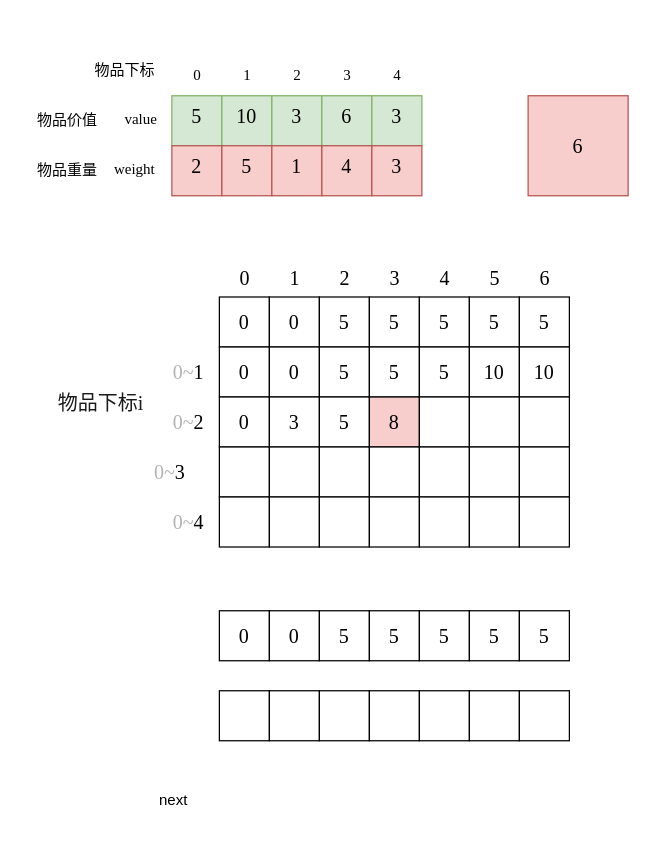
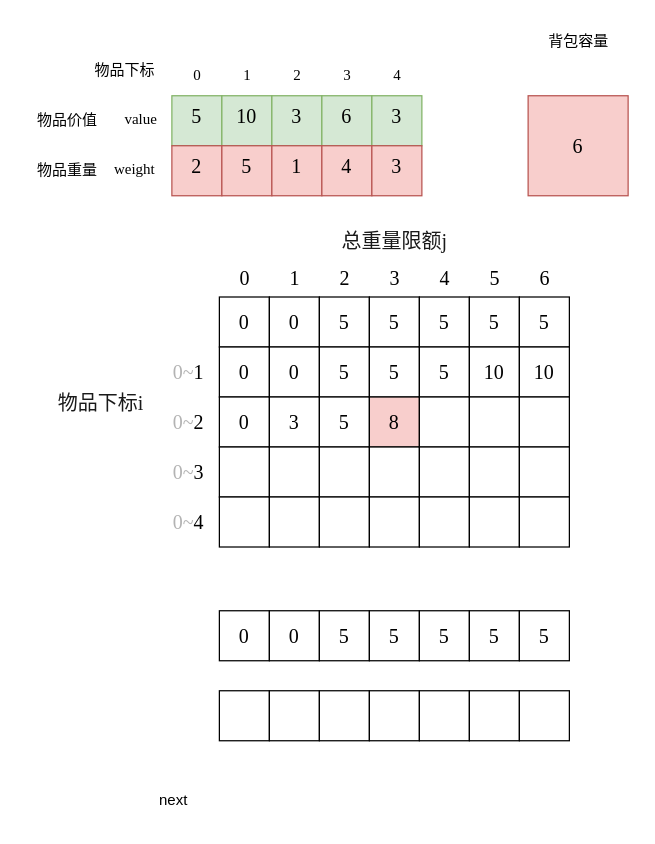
  <mxCell id="0" />
  <mxCell id="1" parent="0" />
  <mxCell id="2" value="5" style="rounded=0;whiteSpace=wrap;html=1;fillColor=#d5e8d4;strokeColor=#82b366;fontFamily=Roboto Mono;fontSize=16;verticalAlign=top;" parent="1" vertex="1"><mxGeometry x="137" y="76" width="40" height="40" as="geometry" /></mxCell>
  <mxCell id="3" value="10" style="rounded=0;whiteSpace=wrap;html=1;fillColor=#d5e8d4;strokeColor=#82b366;fontFamily=Roboto Mono;fontSize=16;verticalAlign=top;" parent="1" vertex="1"><mxGeometry x="177" y="76" width="40" height="40" as="geometry" /></mxCell>
  <mxCell id="4" value="3" style="rounded=0;whiteSpace=wrap;html=1;fillColor=#d5e8d4;strokeColor=#82b366;fontFamily=Roboto Mono;fontSize=16;verticalAlign=top;" parent="1" vertex="1"><mxGeometry x="217" y="76" width="40" height="40" as="geometry" /></mxCell>
  <mxCell id="5" value="6" style="rounded=0;whiteSpace=wrap;html=1;fillColor=#d5e8d4;strokeColor=#82b366;fontFamily=Roboto Mono;fontSize=16;verticalAlign=top;" parent="1" vertex="1"><mxGeometry x="257" y="76" width="40" height="40" as="geometry" /></mxCell>
  <mxCell id="6" value="3" style="rounded=0;whiteSpace=wrap;html=1;fillColor=#d5e8d4;strokeColor=#82b366;fontFamily=Roboto Mono;fontSize=16;verticalAlign=top;" parent="1" vertex="1"><mxGeometry x="297" y="76" width="40" height="40" as="geometry" /></mxCell>
  <mxCell id="7" value="2" style="rounded=0;whiteSpace=wrap;html=1;fillColor=#f8cecc;strokeColor=#b85450;fontFamily=Roboto Mono;fontSize=16;verticalAlign=top;" parent="1" vertex="1"><mxGeometry x="137" y="116" width="40" height="40" as="geometry" /></mxCell>
  <mxCell id="8" value="5" style="rounded=0;whiteSpace=wrap;html=1;fillColor=#f8cecc;strokeColor=#b85450;fontFamily=Roboto Mono;fontSize=16;verticalAlign=top;" parent="1" vertex="1"><mxGeometry x="177" y="116" width="40" height="40" as="geometry" /></mxCell>
  <mxCell id="9" value="1" style="rounded=0;whiteSpace=wrap;html=1;fillColor=#f8cecc;strokeColor=#b85450;fontFamily=Roboto Mono;fontSize=16;verticalAlign=top;" parent="1" vertex="1"><mxGeometry x="217" y="116" width="40" height="40" as="geometry" /></mxCell>
  <mxCell id="10" value="4" style="rounded=0;whiteSpace=wrap;html=1;fillColor=#f8cecc;strokeColor=#b85450;fontFamily=Roboto Mono;fontSize=16;verticalAlign=top;" parent="1" vertex="1"><mxGeometry x="257" y="116" width="40" height="40" as="geometry" /></mxCell>
  <mxCell id="11" value="3" style="rounded=0;whiteSpace=wrap;html=1;fillColor=#f8cecc;strokeColor=#b85450;fontFamily=Roboto Mono;fontSize=16;verticalAlign=top;" parent="1" vertex="1"><mxGeometry x="297" y="116" width="40" height="40" as="geometry" /></mxCell>
  <mxCell id="12" value="0" style="text;html=1;align=center;verticalAlign=top;resizable=0;points=[];autosize=1;strokeColor=none;fillColor=none;fontFamily=Roboto Mono;" parent="1" vertex="1"><mxGeometry x="142" y="46" width="30" height="30" as="geometry" /></mxCell>
  <mxCell id="13" value="1" style="text;html=1;align=center;verticalAlign=top;resizable=0;points=[];autosize=1;strokeColor=none;fillColor=none;fontFamily=Roboto Mono;" parent="1" vertex="1"><mxGeometry x="182" y="46" width="30" height="30" as="geometry" /></mxCell>
  <mxCell id="14" value="2" style="text;html=1;align=center;verticalAlign=top;resizable=0;points=[];autosize=1;strokeColor=none;fillColor=none;fontFamily=Roboto Mono;" parent="1" vertex="1"><mxGeometry x="222" y="46" width="30" height="30" as="geometry" /></mxCell>
  <mxCell id="15" value="3" style="text;html=1;align=center;verticalAlign=top;resizable=0;points=[];autosize=1;strokeColor=none;fillColor=none;fontFamily=Roboto Mono;" parent="1" vertex="1"><mxGeometry x="262" y="46" width="30" height="30" as="geometry" /></mxCell>
  <mxCell id="16" value="4" style="text;html=1;align=center;verticalAlign=top;resizable=0;points=[];autosize=1;strokeColor=none;fillColor=none;fontFamily=Roboto Mono;" parent="1" vertex="1"><mxGeometry x="302" y="46" width="30" height="30" as="geometry" /></mxCell>
  <mxCell id="17" value="value" style="text;html=1;align=center;verticalAlign=top;resizable=0;points=[];autosize=1;strokeColor=none;fillColor=none;fontFamily=Roboto Mono;" parent="1" vertex="1"><mxGeometry x="82" y="81" width="60" height="30" as="geometry" /></mxCell>
  <mxCell id="18" value="weight" style="text;html=1;align=center;verticalAlign=top;resizable=0;points=[];autosize=1;strokeColor=none;fillColor=none;fontFamily=Roboto Mono;" parent="1" vertex="1"><mxGeometry x="72" y="121" width="70" height="30" as="geometry" /></mxCell>
  <mxCell id="19" value="6" style="rounded=0;whiteSpace=wrap;html=1;fillColor=#f8cecc;strokeColor=#b85450;fontFamily=Roboto Mono;fontSize=16;verticalAlign=middle;" parent="1" vertex="1"><mxGeometry x="422" y="76" width="80" height="80" as="geometry" /></mxCell>
  <mxCell id="20" value="物品价值" style="text;html=1;align=center;verticalAlign=middle;resizable=0;points=[];autosize=1;strokeColor=none;fillColor=none;" parent="1" vertex="1"><mxGeometry x="20" y="83" width="66" height="26" as="geometry" /></mxCell>
  <mxCell id="21" value="物品重量" style="text;html=1;align=center;verticalAlign=middle;resizable=0;points=[];autosize=1;strokeColor=none;fillColor=none;" parent="1" vertex="1"><mxGeometry x="20" y="123" width="66" height="26" as="geometry" /></mxCell>
  <mxCell id="22" value="物品下标" style="text;html=1;align=center;verticalAlign=middle;resizable=0;points=[];autosize=1;strokeColor=none;fillColor=none;" parent="1" vertex="1"><mxGeometry x="66" y="43" width="66" height="26" as="geometry" /></mxCell>
+ <mxCell id="23" value="背包容量" style="text;html=1;align=center;verticalAlign=middle;resizable=0;points=[];autosize=1;strokeColor=none;fillColor=none;" parent="1" vertex="1"><mxGeometry x="429" y="20" width="66" height="26" as="geometry" /></mxCell>
  <mxCell id="24" value="0" style="rounded=0;whiteSpace=wrap;html=1;fontFamily=Roboto Mono;fontSize=16;" vertex="1" parent="1"><mxGeometry x="175" y="237" width="40" height="40" as="geometry" /></mxCell>
  <mxCell id="25" value="0" style="text;html=1;align=center;verticalAlign=middle;resizable=0;points=[];autosize=1;strokeColor=none;fillColor=none;fontSize=16;fontFamily=Roboto Mono;" vertex="1" parent="1"><mxGeometry x="180" y="207" width="30" height="30" as="geometry" /></mxCell>
  <mxCell id="26" value="1" style="text;html=1;align=center;verticalAlign=middle;resizable=0;points=[];autosize=1;strokeColor=none;fillColor=none;fontSize=16;fontFamily=Roboto Mono;" vertex="1" parent="1"><mxGeometry x="220" y="207" width="30" height="30" as="geometry" /></mxCell>
  <mxCell id="27" value="2" style="text;html=1;align=center;verticalAlign=middle;resizable=0;points=[];autosize=1;strokeColor=none;fillColor=none;fontSize=16;fontFamily=Roboto Mono;" vertex="1" parent="1"><mxGeometry x="260" y="207" width="30" height="30" as="geometry" /></mxCell>
  <mxCell id="28" value="3" style="text;html=1;align=center;verticalAlign=middle;resizable=0;points=[];autosize=1;strokeColor=none;fillColor=none;fontSize=16;fontFamily=Roboto Mono;" vertex="1" parent="1"><mxGeometry x="300" y="207" width="30" height="30" as="geometry" /></mxCell>
  <mxCell id="29" value="4" style="text;html=1;align=center;verticalAlign=middle;resizable=0;points=[];autosize=1;strokeColor=none;fillColor=none;fontSize=16;fontFamily=Roboto Mono;" vertex="1" parent="1"><mxGeometry x="340" y="207" width="30" height="30" as="geometry" /></mxCell>
  <mxCell id="30" value="5" style="text;html=1;align=center;verticalAlign=middle;resizable=0;points=[];autosize=1;strokeColor=none;fillColor=none;fontSize=16;fontFamily=Roboto Mono;" vertex="1" parent="1"><mxGeometry x="380" y="207" width="30" height="30" as="geometry" /></mxCell>
  <mxCell id="31" value="6" style="text;html=1;align=center;verticalAlign=middle;resizable=0;points=[];autosize=1;strokeColor=none;fillColor=none;fontSize=16;fontFamily=Roboto Mono;" vertex="1" parent="1"><mxGeometry x="420" y="207" width="30" height="30" as="geometry" /></mxCell>
  <mxCell id="32" value="&lt;font color=&quot;#b3b3b3&quot;&gt;0~&lt;/font&gt;1" style="text;html=1;align=center;verticalAlign=middle;resizable=0;points=[];autosize=1;strokeColor=none;fillColor=none;fontSize=16;fontFamily=Roboto Mono;" vertex="1" parent="1"><mxGeometry x="125" y="282" width="50" height="30" as="geometry" /></mxCell>
  <mxCell id="33" value="&lt;font color=&quot;#b3b3b3&quot;&gt;0~&lt;/font&gt;2" style="text;html=1;align=center;verticalAlign=middle;resizable=0;points=[];autosize=1;strokeColor=none;fillColor=none;fontSize=16;fontFamily=Roboto Mono;" vertex="1" parent="1"><mxGeometry x="125" y="322" width="50" height="30" as="geometry" /></mxCell>
- <mxCell id="34" value="&lt;font color=&quot;#b3b3b3&quot;&gt;0~&lt;/font&gt;3" style="text;html=1;align=center;verticalAlign=middle;resizable=0;points=[];autosize=1;strokeColor=none;fillColor=none;fontSize=16;fontFamily=Roboto Mono;" vertex="1" parent="1"><mxGeometry x="110" y="362" width="50" height="30" as="geometry" /></mxCell>
+ <mxCell id="34" value="&lt;font color=&quot;#b3b3b3&quot;&gt;0~&lt;/font&gt;3" style="text;html=1;align=center;verticalAlign=middle;resizable=0;points=[];autosize=1;strokeColor=none;fillColor=none;fontSize=16;fontFamily=Roboto Mono;" vertex="1" parent="1"><mxGeometry x="125" y="362" width="50" height="30" as="geometry" /></mxCell>
  <mxCell id="35" value="&lt;font color=&quot;#b3b3b3&quot;&gt;0~&lt;/font&gt;4" style="text;html=1;align=center;verticalAlign=middle;resizable=0;points=[];autosize=1;strokeColor=none;fillColor=none;fontSize=16;fontFamily=Roboto Mono;" vertex="1" parent="1"><mxGeometry x="125" y="402" width="50" height="30" as="geometry" /></mxCell>
  <mxCell id="36" value="物品下标i" style="text;html=1;align=center;verticalAlign=middle;resizable=0;points=[];autosize=1;strokeColor=none;fillColor=none;fontSize=16;fontFamily=Roboto Mono;fontColor=#1A1A1A;" vertex="1" parent="1"><mxGeometry x="30" y="307" width="100" height="30" as="geometry" /></mxCell>
+ <mxCell id="37" value="总重量限额j" style="text;html=1;align=center;verticalAlign=middle;resizable=0;points=[];autosize=1;strokeColor=none;fillColor=none;fontSize=16;fontFamily=Roboto Mono;fontColor=#1A1A1A;" vertex="1" parent="1"><mxGeometry x="260" y="177" width="110" height="30" as="geometry" /></mxCell>
  <mxCell id="38" value="0" style="rounded=0;whiteSpace=wrap;html=1;fontFamily=Roboto Mono;fontSize=16;" vertex="1" parent="1"><mxGeometry x="175" y="277" width="40" height="40" as="geometry" /></mxCell>
  <mxCell id="39" value="0" style="rounded=0;whiteSpace=wrap;html=1;fontFamily=Roboto Mono;fontSize=16;" vertex="1" parent="1"><mxGeometry x="175" y="317" width="40" height="40" as="geometry" /></mxCell>
  <mxCell id="40" value="" style="rounded=0;whiteSpace=wrap;html=1;fontFamily=Roboto Mono;fontSize=16;" vertex="1" parent="1"><mxGeometry x="175" y="357" width="40" height="40" as="geometry" /></mxCell>
  <mxCell id="41" value="" style="rounded=0;whiteSpace=wrap;html=1;fontFamily=Roboto Mono;fontSize=16;" vertex="1" parent="1"><mxGeometry x="175" y="397" width="40" height="40" as="geometry" /></mxCell>
  <mxCell id="42" value="0" style="rounded=0;whiteSpace=wrap;html=1;fontFamily=Roboto Mono;fontSize=16;" vertex="1" parent="1"><mxGeometry x="215" y="237" width="40" height="40" as="geometry" /></mxCell>
  <mxCell id="43" value="0" style="rounded=0;whiteSpace=wrap;html=1;fontFamily=Roboto Mono;fontSize=16;" vertex="1" parent="1"><mxGeometry x="215" y="277" width="40" height="40" as="geometry" /></mxCell>
  <mxCell id="44" value="3" style="rounded=0;whiteSpace=wrap;html=1;fontFamily=Roboto Mono;fontSize=16;" vertex="1" parent="1"><mxGeometry x="215" y="317" width="40" height="40" as="geometry" /></mxCell>
  <mxCell id="45" value="" style="rounded=0;whiteSpace=wrap;html=1;fontFamily=Roboto Mono;fontSize=16;" vertex="1" parent="1"><mxGeometry x="215" y="357" width="40" height="40" as="geometry" /></mxCell>
  <mxCell id="46" value="" style="rounded=0;whiteSpace=wrap;html=1;fontFamily=Roboto Mono;fontSize=16;" vertex="1" parent="1"><mxGeometry x="215" y="397" width="40" height="40" as="geometry" /></mxCell>
  <mxCell id="47" value="5" style="rounded=0;whiteSpace=wrap;html=1;fontFamily=Roboto Mono;fontSize=16;" vertex="1" parent="1"><mxGeometry x="255" y="237" width="40" height="40" as="geometry" /></mxCell>
  <mxCell id="48" value="5" style="rounded=0;whiteSpace=wrap;html=1;fontFamily=Roboto Mono;fontSize=16;" vertex="1" parent="1"><mxGeometry x="255" y="277" width="40" height="40" as="geometry" /></mxCell>
  <mxCell id="49" value="5" style="rounded=0;whiteSpace=wrap;html=1;fontFamily=Roboto Mono;fontSize=16;" vertex="1" parent="1"><mxGeometry x="255" y="317" width="40" height="40" as="geometry" /></mxCell>
  <mxCell id="50" value="" style="rounded=0;whiteSpace=wrap;html=1;fontFamily=Roboto Mono;fontSize=16;" vertex="1" parent="1"><mxGeometry x="255" y="357" width="40" height="40" as="geometry" /></mxCell>
  <mxCell id="51" value="" style="rounded=0;whiteSpace=wrap;html=1;fontFamily=Roboto Mono;fontSize=16;" vertex="1" parent="1"><mxGeometry x="255" y="397" width="40" height="40" as="geometry" /></mxCell>
  <mxCell id="52" value="5" style="rounded=0;whiteSpace=wrap;html=1;fontFamily=Roboto Mono;fontSize=16;" vertex="1" parent="1"><mxGeometry x="295" y="237" width="40" height="40" as="geometry" /></mxCell>
  <mxCell id="53" value="5" style="rounded=0;whiteSpace=wrap;html=1;fontFamily=Roboto Mono;fontSize=16;" vertex="1" parent="1"><mxGeometry x="295" y="277" width="40" height="40" as="geometry" /></mxCell>
  <mxCell id="54" value="8" style="rounded=0;whiteSpace=wrap;html=1;fontFamily=Roboto Mono;fontSize=16;fillColor=#f8cecc;" vertex="1" parent="1"><mxGeometry x="295" y="317" width="40" height="40" as="geometry" /></mxCell>
  <mxCell id="55" value="" style="rounded=0;whiteSpace=wrap;html=1;fontFamily=Roboto Mono;fontSize=16;" vertex="1" parent="1"><mxGeometry x="295" y="357" width="40" height="40" as="geometry" /></mxCell>
  <mxCell id="56" value="" style="rounded=0;whiteSpace=wrap;html=1;fontFamily=Roboto Mono;fontSize=16;" vertex="1" parent="1"><mxGeometry x="295" y="397" width="40" height="40" as="geometry" /></mxCell>
  <mxCell id="57" value="5" style="rounded=0;whiteSpace=wrap;html=1;fontFamily=Roboto Mono;fontSize=16;" vertex="1" parent="1"><mxGeometry x="335" y="237" width="40" height="40" as="geometry" /></mxCell>
  <mxCell id="58" value="5" style="rounded=0;whiteSpace=wrap;html=1;fontFamily=Roboto Mono;fontSize=16;" vertex="1" parent="1"><mxGeometry x="335" y="277" width="40" height="40" as="geometry" /></mxCell>
  <mxCell id="59" value="" style="rounded=0;whiteSpace=wrap;html=1;fontFamily=Roboto Mono;fontSize=16;" vertex="1" parent="1"><mxGeometry x="335" y="317" width="40" height="40" as="geometry" /></mxCell>
  <mxCell id="60" value="" style="rounded=0;whiteSpace=wrap;html=1;fontFamily=Roboto Mono;fontSize=16;" vertex="1" parent="1"><mxGeometry x="335" y="357" width="40" height="40" as="geometry" /></mxCell>
  <mxCell id="61" value="" style="rounded=0;whiteSpace=wrap;html=1;fontFamily=Roboto Mono;fontSize=16;" vertex="1" parent="1"><mxGeometry x="335" y="397" width="40" height="40" as="geometry" /></mxCell>
  <mxCell id="62" value="5" style="rounded=0;whiteSpace=wrap;html=1;fontFamily=Roboto Mono;fontSize=16;" vertex="1" parent="1"><mxGeometry x="375" y="237" width="40" height="40" as="geometry" /></mxCell>
  <mxCell id="63" value="10" style="rounded=0;whiteSpace=wrap;html=1;fontFamily=Roboto Mono;fontSize=16;" vertex="1" parent="1"><mxGeometry x="375" y="277" width="40" height="40" as="geometry" /></mxCell>
  <mxCell id="64" value="" style="rounded=0;whiteSpace=wrap;html=1;fontFamily=Roboto Mono;fontSize=16;" vertex="1" parent="1"><mxGeometry x="375" y="317" width="40" height="40" as="geometry" /></mxCell>
  <mxCell id="65" value="" style="rounded=0;whiteSpace=wrap;html=1;fontFamily=Roboto Mono;fontSize=16;" vertex="1" parent="1"><mxGeometry x="375" y="357" width="40" height="40" as="geometry" /></mxCell>
  <mxCell id="66" value="" style="rounded=0;whiteSpace=wrap;html=1;fontFamily=Roboto Mono;fontSize=16;" vertex="1" parent="1"><mxGeometry x="375" y="397" width="40" height="40" as="geometry" /></mxCell>
  <mxCell id="67" value="5" style="rounded=0;whiteSpace=wrap;html=1;fontFamily=Roboto Mono;fontSize=16;" vertex="1" parent="1"><mxGeometry x="415" y="237" width="40" height="40" as="geometry" /></mxCell>
  <mxCell id="68" value="10" style="rounded=0;whiteSpace=wrap;html=1;fontFamily=Roboto Mono;fontSize=16;" vertex="1" parent="1"><mxGeometry x="415" y="277" width="40" height="40" as="geometry" /></mxCell>
  <mxCell id="69" value="" style="rounded=0;whiteSpace=wrap;html=1;fontFamily=Roboto Mono;fontSize=16;" vertex="1" parent="1"><mxGeometry x="415" y="317" width="40" height="40" as="geometry" /></mxCell>
  <mxCell id="70" value="" style="rounded=0;whiteSpace=wrap;html=1;fontFamily=Roboto Mono;fontSize=16;" vertex="1" parent="1"><mxGeometry x="415" y="357" width="40" height="40" as="geometry" /></mxCell>
  <mxCell id="71" value="" style="rounded=0;whiteSpace=wrap;html=1;fontFamily=Roboto Mono;fontSize=16;" vertex="1" parent="1"><mxGeometry x="415" y="397" width="40" height="40" as="geometry" /></mxCell>
  <mxCell id="72" value="0" style="rounded=0;whiteSpace=wrap;html=1;fontFamily=Roboto Mono;fontSize=16;" vertex="1" parent="1"><mxGeometry x="175" y="488" width="40" height="40" as="geometry" /></mxCell>
  <mxCell id="73" value="0" style="rounded=0;whiteSpace=wrap;html=1;fontFamily=Roboto Mono;fontSize=16;" vertex="1" parent="1"><mxGeometry x="215" y="488" width="40" height="40" as="geometry" /></mxCell>
  <mxCell id="74" value="5" style="rounded=0;whiteSpace=wrap;html=1;fontFamily=Roboto Mono;fontSize=16;" vertex="1" parent="1"><mxGeometry x="255" y="488" width="40" height="40" as="geometry" /></mxCell>
  <mxCell id="75" value="5" style="rounded=0;whiteSpace=wrap;html=1;fontFamily=Roboto Mono;fontSize=16;" vertex="1" parent="1"><mxGeometry x="295" y="488" width="40" height="40" as="geometry" /></mxCell>
  <mxCell id="76" value="5" style="rounded=0;whiteSpace=wrap;html=1;fontFamily=Roboto Mono;fontSize=16;" vertex="1" parent="1"><mxGeometry x="335" y="488" width="40" height="40" as="geometry" /></mxCell>
  <mxCell id="77" value="5" style="rounded=0;whiteSpace=wrap;html=1;fontFamily=Roboto Mono;fontSize=16;" vertex="1" parent="1"><mxGeometry x="375" y="488" width="40" height="40" as="geometry" /></mxCell>
  <mxCell id="78" value="5" style="rounded=0;whiteSpace=wrap;html=1;fontFamily=Roboto Mono;fontSize=16;" vertex="1" parent="1"><mxGeometry x="415" y="488" width="40" height="40" as="geometry" /></mxCell>
  <mxCell id="79" value="" style="rounded=0;whiteSpace=wrap;html=1;fontFamily=Roboto Mono;fontSize=16;" vertex="1" parent="1"><mxGeometry x="175" y="552" width="40" height="40" as="geometry" /></mxCell>
  <mxCell id="80" value="" style="rounded=0;whiteSpace=wrap;html=1;fontFamily=Roboto Mono;fontSize=16;" vertex="1" parent="1"><mxGeometry x="215" y="552" width="40" height="40" as="geometry" /></mxCell>
  <mxCell id="81" value="" style="rounded=0;whiteSpace=wrap;html=1;fontFamily=Roboto Mono;fontSize=16;" vertex="1" parent="1"><mxGeometry x="255" y="552" width="40" height="40" as="geometry" /></mxCell>
  <mxCell id="82" value="" style="rounded=0;whiteSpace=wrap;html=1;fontFamily=Roboto Mono;fontSize=16;" vertex="1" parent="1"><mxGeometry x="295" y="552" width="40" height="40" as="geometry" /></mxCell>
  <mxCell id="83" value="" style="rounded=0;whiteSpace=wrap;html=1;fontFamily=Roboto Mono;fontSize=16;" vertex="1" parent="1"><mxGeometry x="335" y="552" width="40" height="40" as="geometry" /></mxCell>
  <mxCell id="84" value="" style="rounded=0;whiteSpace=wrap;html=1;fontFamily=Roboto Mono;fontSize=16;" vertex="1" parent="1"><mxGeometry x="375" y="552" width="40" height="40" as="geometry" /></mxCell>
  <mxCell id="85" value="" style="rounded=0;whiteSpace=wrap;html=1;fontFamily=Roboto Mono;fontSize=16;" vertex="1" parent="1"><mxGeometry x="415" y="552" width="40" height="40" as="geometry" /></mxCell>
  <mxCell id="86" value="next" style="text;html=1;align=center;verticalAlign=middle;resizable=0;points=[];autosize=1;strokeColor=none;fillColor=none;" vertex="1" parent="1"><mxGeometry x="117" y="627" width="41" height="26" as="geometry" /></mxCell>
